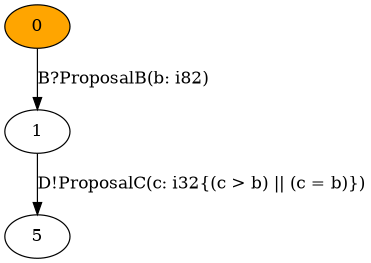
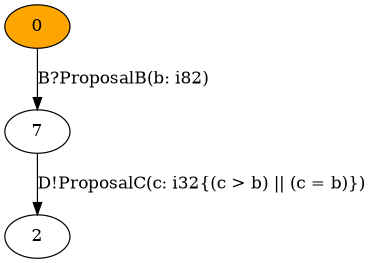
  digraph {
    node [fillcolor=white style=filled]
    0 [fillcolor=orange]
-   1
-   2 [label=5]
+   1 [label=7]
+   2
    0 -> 1 [label="B?ProposalB(b: i82)"]
    1 -> 2 [label="D!ProposalC(c: i32{(c > b) || (c = b)})"]
  }
